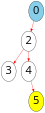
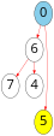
  digraph {
    fontname="Open Sans"
    rankdir=TB
    node [fontname="Open Sans" fontsize=40]
    edge [color=red fontname="Open Sans" penwidth=1]
    n1 [fillcolor=skyblue label=0 style=filled]
-   2
-   3
+   2 [label=6]
+   3 [label=7]
    4
    5 [fillcolor=yellow style=filled]
    n1 -> 2
    2 -> 3
    2 -> 4
-   4 -> 5
+   n1 -> 5
  }
